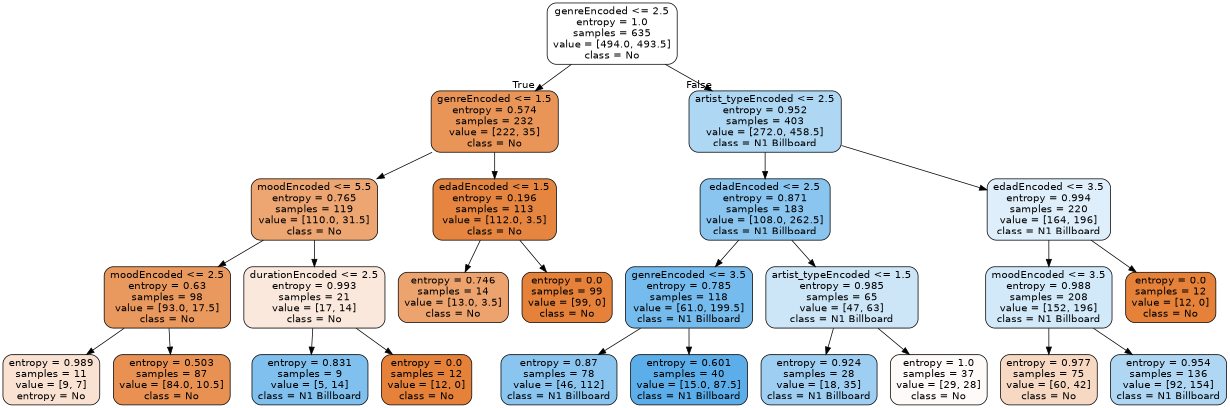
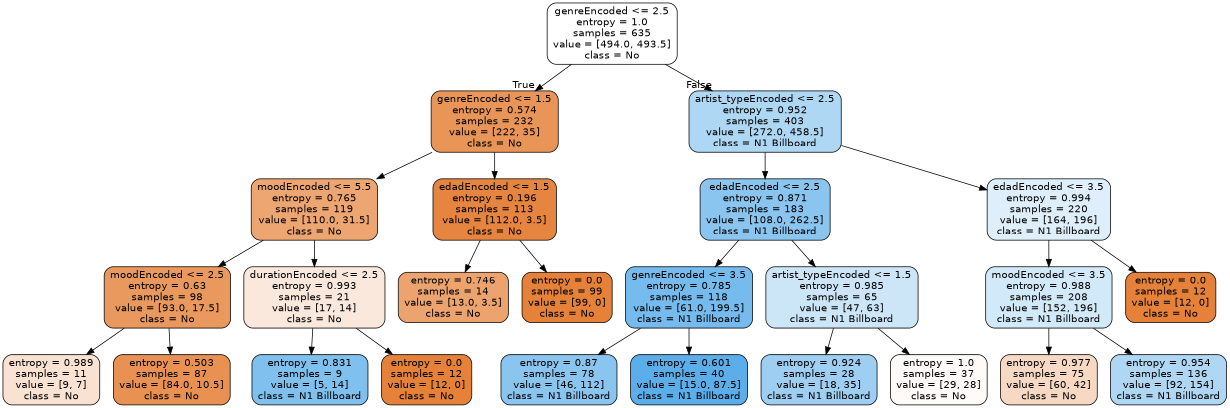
  digraph {
    node [color=black fillcolor="#e58139ff" fontname=helvetica shape=box style="filled, rounded"]
    edge [fontname=helvetica]
    n1 [fillcolor="#e5813900" label="genreEncoded <= 2.5\nentropy = 1.0\nsamples = 635\nvalue = [494.0, 493.5]\nclass = No"]
    n2 [fillcolor="#e58139d7" label="genreEncoded <= 1.5\nentropy = 0.574\nsamples = 232\nvalue = [222, 35]\nclass = No"]
    n3 [fillcolor="#399de568" label="artist_typeEncoded <= 2.5\nentropy = 0.952\nsamples = 403\nvalue = [272.0, 458.5]\nclass = N1 Billboard"]
    n4 [fillcolor="#e58139b6" label="moodEncoded <= 5.5\nentropy = 0.765\nsamples = 119\nvalue = [110.0, 31.5]\nclass = No"]
    n5 [fillcolor="#e58139f7" label="edadEncoded <= 1.5\nentropy = 0.196\nsamples = 113\nvalue = [112.0, 3.5]\nclass = No"]
    n6 [fillcolor="#399de596" label="edadEncoded <= 2.5\nentropy = 0.871\nsamples = 183\nvalue = [108.0, 262.5]\nclass = N1 Billboard"]
    n7 [fillcolor="#399de52a" label="edadEncoded <= 3.5\nentropy = 0.994\nsamples = 220\nvalue = [164, 196]\nclass = N1 Billboard"]
    n8 [fillcolor="#e58139cf" label="moodEncoded <= 2.5\nentropy = 0.63\nsamples = 98\nvalue = [93.0, 17.5]\nclass = No"]
    n9 [fillcolor="#e581392d" label="durationEncoded <= 2.5\nentropy = 0.993\nsamples = 21\nvalue = [17, 14]\nclass = No"]
    n10 [fillcolor="#e58139ba" label="entropy = 0.746\nsamples = 14\nvalue = [13.0, 3.5]\nclass = No"]
    n11 [label="entropy = 0.0\nsamples = 99\nvalue = [99, 0]\nclass = No"]
-   n12 [fillcolor="#e5813939" label="entropy = 0.989\nsamples = 11\nvalue = [9, 7]\nentropy = No"]
+   n12 [fillcolor="#e5813939" label="entropy = 0.989\nsamples = 11\nvalue = [9, 7]\nclass = No"]
    n13 [fillcolor="#e58139df" label="entropy = 0.503\nsamples = 87\nvalue = [84.0, 10.5]\nclass = No"]
    n14 [fillcolor="#399de5a4" label="entropy = 0.831\nsamples = 9\nvalue = [5, 14]\nclass = N1 Billboard"]
    n15 [label="entropy = 0.0\nsamples = 12\nvalue = [12, 0]\nclass = No"]
    n16 [fillcolor="#399de5b1" label="genreEncoded <= 3.5\nentropy = 0.785\nsamples = 118\nvalue = [61.0, 199.5]\nclass = N1 Billboard"]
    n17 [fillcolor="#399de541" label="artist_typeEncoded <= 1.5\nentropy = 0.985\nsamples = 65\nvalue = [47, 63]\nclass = N1 Billboard"]
    n18 [fillcolor="#399de539" label="moodEncoded <= 3.5\nentropy = 0.988\nsamples = 208\nvalue = [152, 196]\nclass = N1 Billboard"]
    n19 [label="entropy = 0.0\nsamples = 12\nvalue = [12, 0]\nclass = No"]
    n20 [fillcolor="#399de596" label="entropy = 0.87\nsamples = 78\nvalue = [46, 112]\nclass = N1 Billboard"]
    n21 [fillcolor="#399de5d3" label="entropy = 0.601\nsamples = 40\nvalue = [15.0, 87.5]\nclass = N1 Billboard"]
    n22 [fillcolor="#399de57c" label="entropy = 0.924\nsamples = 28\nvalue = [18, 35]\nclass = N1 Billboard"]
    n23 [fillcolor="#e5813909" label="entropy = 1.0\nsamples = 37\nvalue = [29, 28]\nclass = No"]
    n24 [fillcolor="#e581394d" label="entropy = 0.977\nsamples = 75\nvalue = [60, 42]\nclass = No"]
    n25 [fillcolor="#399de567" label="entropy = 0.954\nsamples = 136\nvalue = [92, 154]\nclass = N1 Billboard"]
    n1 -> n2 [headlabel=True labelangle=45 labeldistance=2.5]
    n1 -> n3 [headlabel=False labelangle=-45 labeldistance=2.5]
    n2 -> n4
    n2 -> n5
    n3 -> n6
    n3 -> n7
    n4 -> n8
    n4 -> n9
    n5 -> n10
    n5 -> n11
    n6 -> n16
    n6 -> n17
    n7 -> n18
    n7 -> n19
    n8 -> n12
    n8 -> n13
    n9 -> n14
    n9 -> n15
    n16 -> n20
    n16 -> n21
    n17 -> n22
    n17 -> n23
    n18 -> n24
    n18 -> n25
  }
